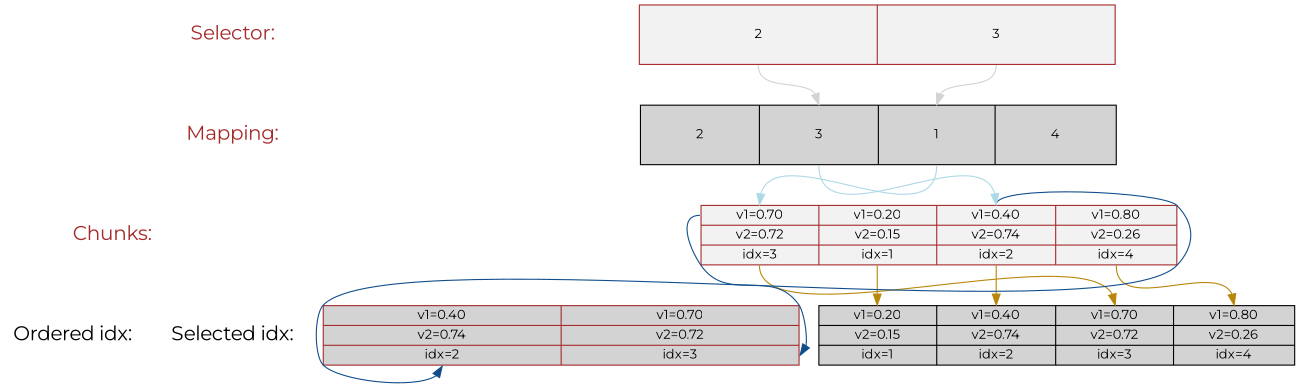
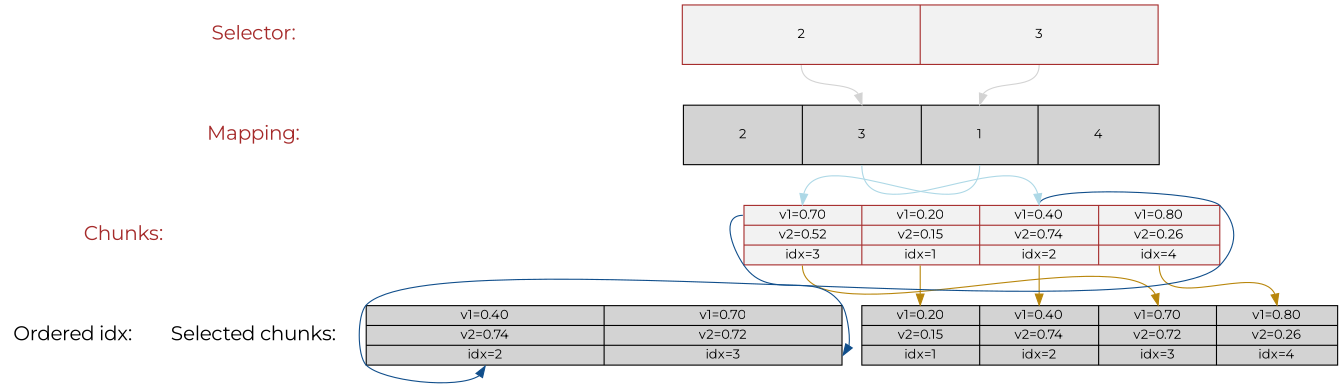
  digraph {
    fontname=Montserrat
    node [fontcolor=black fontname=Montserrat fontsize=18 shape=plaintext]
    edge [color=white fontname=Montserrat]
    "Chunks:" [fontcolor=brown]
-   n2 [color=brown fillcolor=gray95 fixedsize=true fontsize=12 height=0.75 label="{ <j1> v1=0.70 | v2=0.72 | <i1> idx=3} |               { <j2> v1=0.20 | v2=0.15 | <i2> idx=1} |               { <j3> v1=0.40 | v2=0.74 | <i3> idx=2} |               { <j4> v1=0.80 | v2=0.26 | <i4> idx=4}" shape=record style=filled width=6.00]
+   n2 [color=brown fillcolor=gray95 fixedsize=true fontsize=12 height=0.75 label="{ <j1> v1=0.70 | v2=0.52 | <i1> idx=3} |               { <j2> v1=0.20 | v2=0.15 | <i2> idx=1} |               { <j3> v1=0.40 | v2=0.74 | <i3> idx=2} |               { <j4> v1=0.80 | v2=0.26 | <i4> idx=4}" shape=record style=filled width=6.00]
    n3 [label="Ordered idx:"]
    n4 [color=black fillcolor=lightgrey fixedsize=true fontsize=12 height=0.75 label="{ <i1> v1=0.20 | v2=0.15 | idx=1} |               { <i2> v1=0.40 | v2=0.74 | idx=2} |               { <i3> v1=0.70 | v2=0.72 | idx=3} |               { <i4> v1=0.80 | v2=0.26 | idx=4}" shape=record style=filled width=6.00]
    "Mapping:" [fontcolor=brown]
    n6 [color=black fillcolor=lightgrey fixedsize=true fontsize=12 height=0.75 label="<i1> 2 | <i2> 3 | <i3> 1 | <i4> 4" shape=record style=filled width=6.00]
    "Selector:" [fontcolor=brown]
    n8 [color=brown fillcolor=gray95 fixedsize=true fontsize=12 height=0.75 label="<i1> 2 | <i2> 3" shape=record style=filled width=6.00]
-   "Selected chunks:" [label="Selected idx:"]
-   n10 [color=brown fillcolor=lightgrey fixedsize=true fontsize=12 height=0.75 label="{ <j1> v1=0.40 | v2=0.74 | <i1> idx=2 } |               { <j2> v1=0.70 | v2=0.72 | <i2> idx=3 }" shape=record style=filled width=6.00]
+   "Selected chunks:"
+   n10 [color=black fillcolor=lightgrey fixedsize=true fontsize=12 height=0.75 label="{ <j1> v1=0.40 | v2=0.74 | <i1> idx=2 } |               { <j2> v1=0.70 | v2=0.72 | <i2> idx=3 }" shape=record style=filled width=6.00]
    subgraph sub_1 {
      rank=same
      "Chunks:"
      n2
    }
    subgraph sub_2 {
      rank=same
      n3
      n4
    }
    subgraph sub_3 {
      rank=same
      "Mapping:"
      n6
    }
    subgraph sub_4 {
      rank=same
      "Selector:"
      n8
    }
    subgraph sub_5 {
      rank=same
      "Selected chunks:"
      n10
    }
    "Chunks:" -> n3
    n2 -> n4 [color=darkgoldenrod headport=i3 tailport=i1]
    n2 -> n4 [color=darkgoldenrod headport=i1 tailport=i2]
    n2 -> n4 [color=darkgoldenrod headport=i2 tailport=i3]
    n2 -> n4 [color=darkgoldenrod headport=i4 tailport=i4]
    n2 -> n10 [color=dodgerblue4 headport=i1 tailport=j3]
    n2 -> n10 [color=dodgerblue4 headport=i2 tailport=j1]
    "Mapping:" -> "Selected chunks:"
    n6 -> n2 [color=lightblue headport=j1 tailport=i3]
    n6 -> n2 [color=lightblue headport=j3 tailport=i2]
    "Selector:" -> "Mapping:"
    n8 -> n6 [color=lightgrey headport=i2 tailport=i1]
    n8 -> n6 [color=lightgrey headport=i3 tailport=i2]
    "Selected chunks:" -> "Chunks:"
  }
